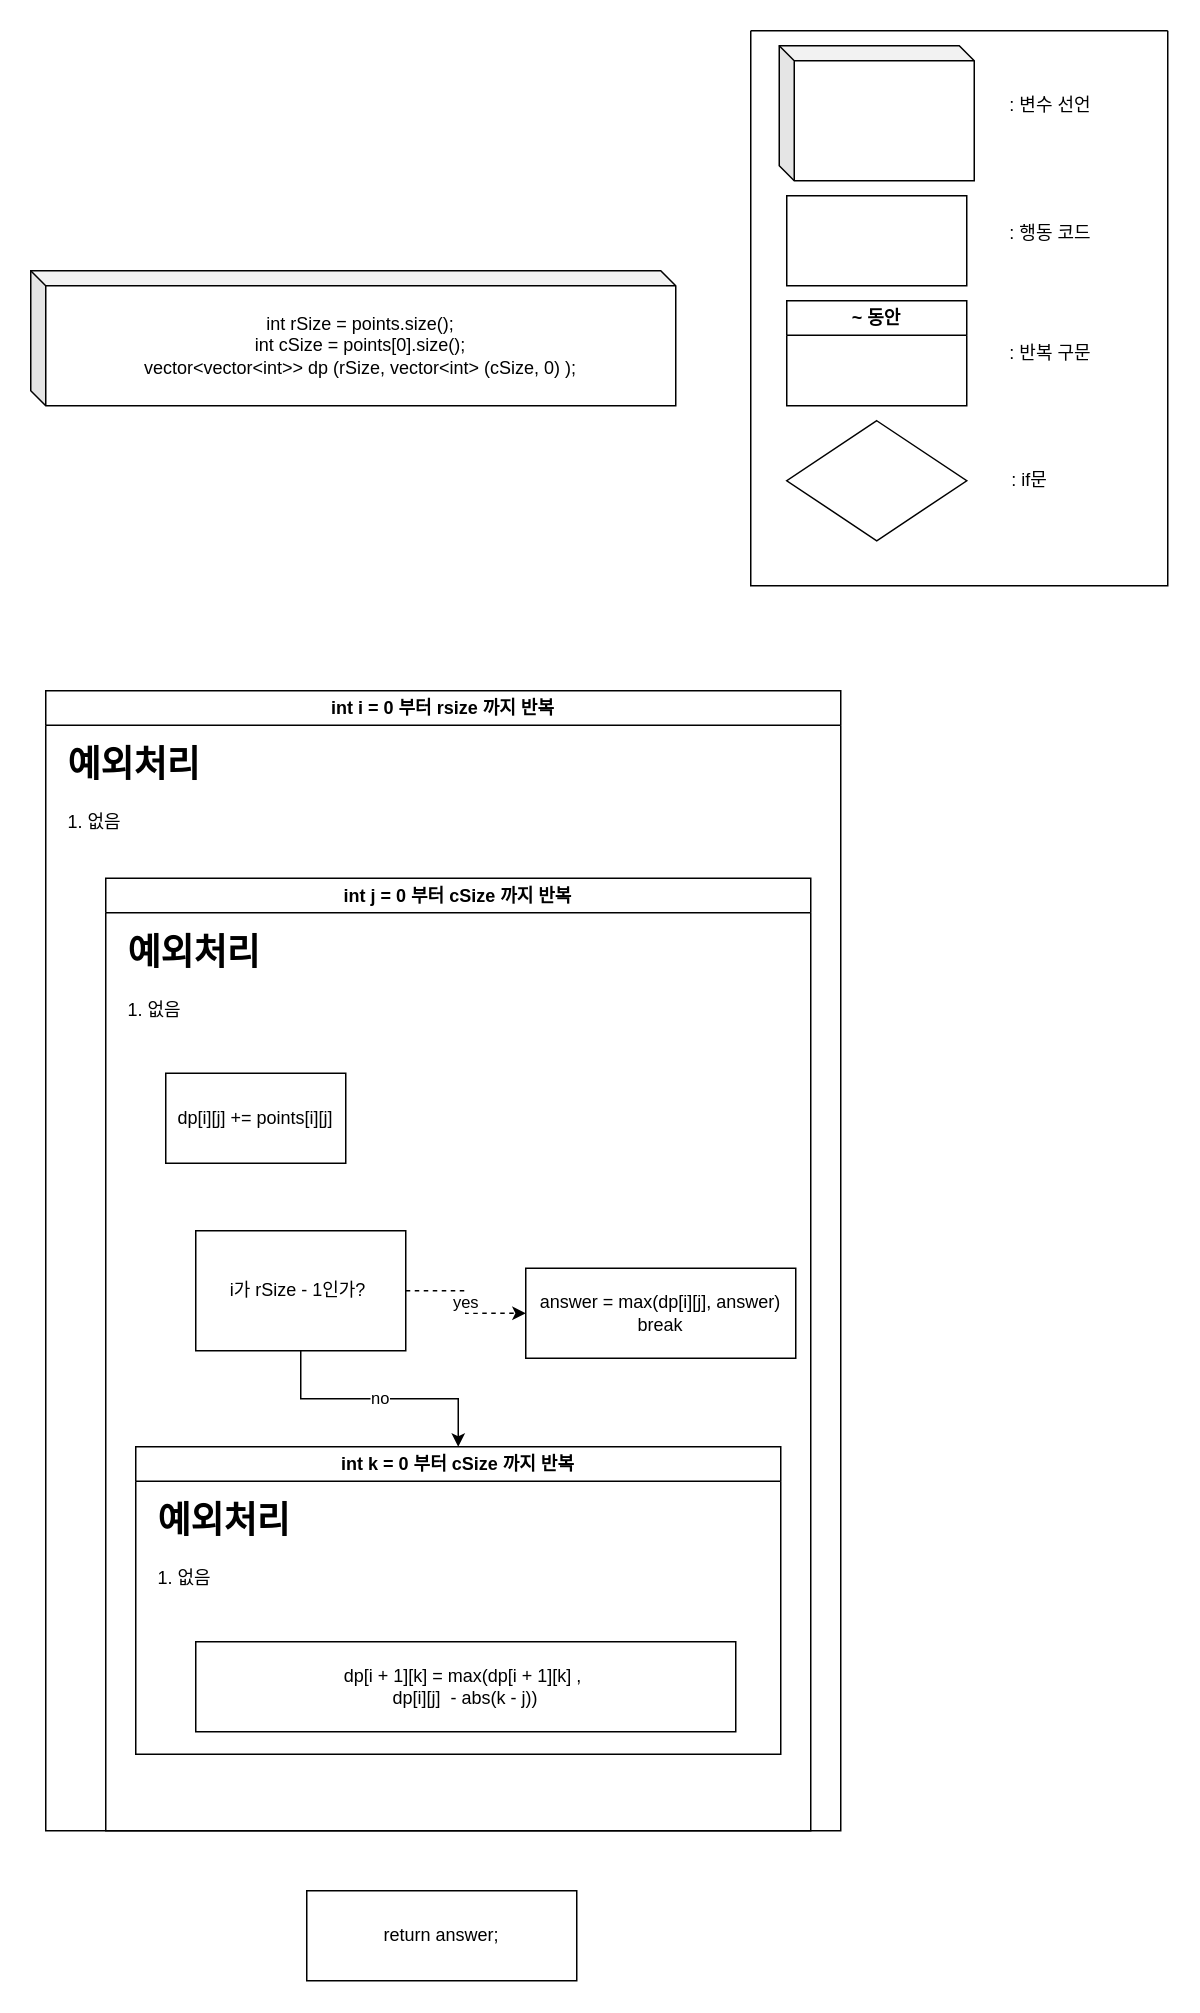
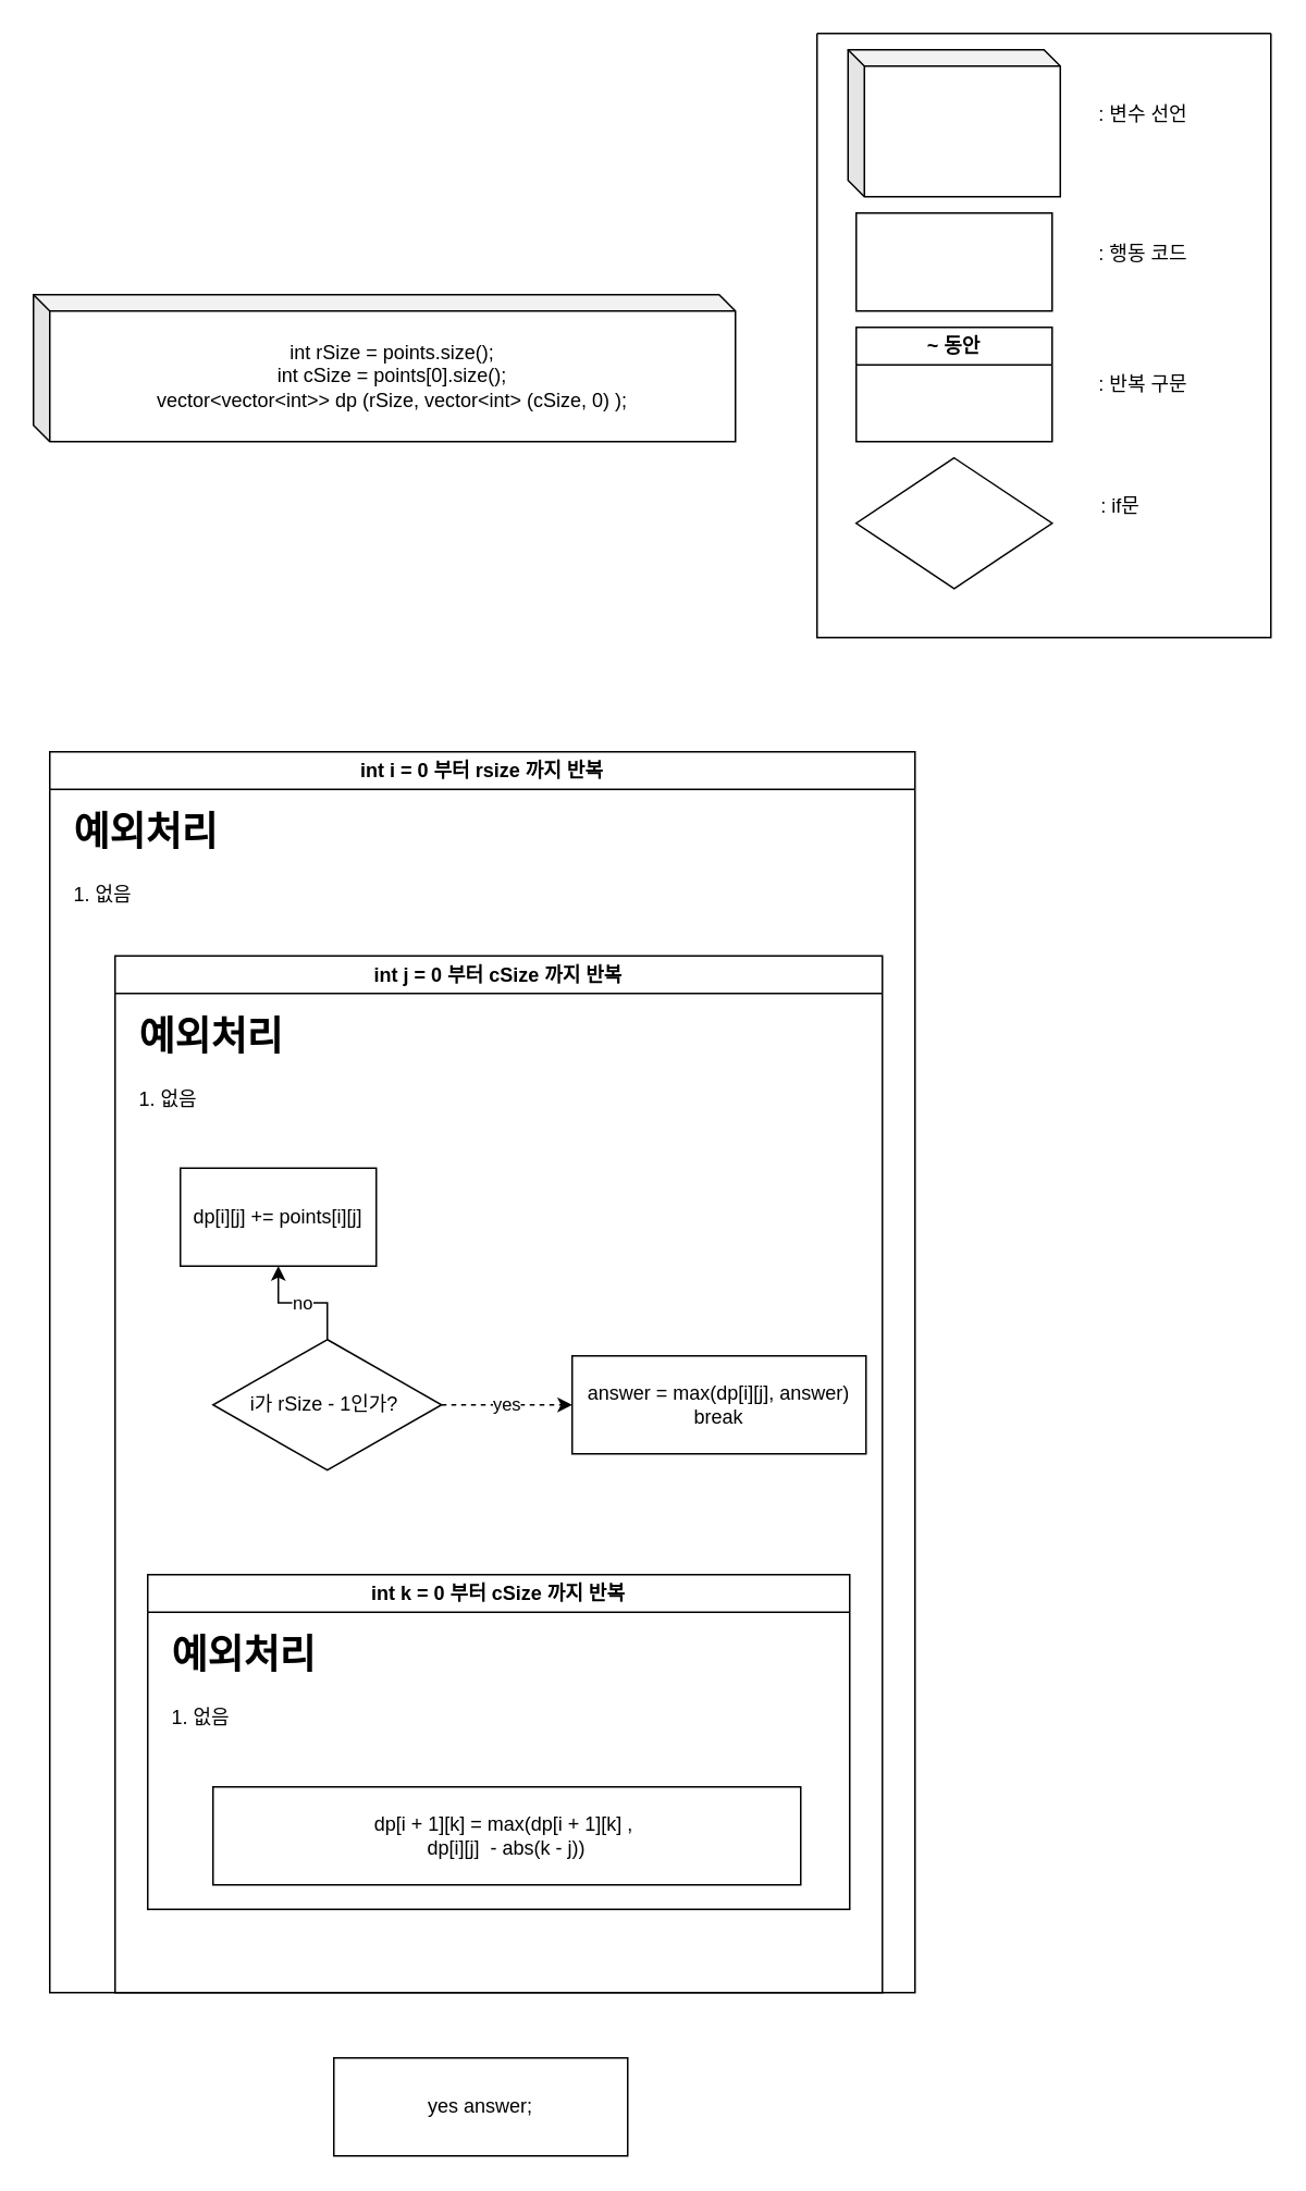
  <mxCell id="0" />
  <mxCell id="1" parent="0" />
  <mxCell id="2" value="int rSize = points.size();&lt;br&gt;int cSize = points[0].size();&lt;br&gt;vector&amp;lt;vector&amp;lt;int&amp;gt;&amp;gt; dp (rSize, vector&amp;lt;int&amp;gt; (cSize, 0) );" style="shape=cube;whiteSpace=wrap;html=1;boundedLbl=1;backgroundOutline=1;darkOpacity=0.05;darkOpacity2=0.1;size=10;" vertex="1" parent="1"><mxGeometry x="20" y="180" width="430" height="90" as="geometry" /></mxCell>
  <mxCell id="3" value="" style="swimlane;startSize=0;" vertex="1" parent="1"><mxGeometry x="500" y="20" width="278" height="370" as="geometry" /></mxCell>
  <mxCell id="4" value=": 변수 선언" style="text;html=1;align=center;verticalAlign=middle;whiteSpace=wrap;rounded=0;" vertex="1" parent="3"><mxGeometry x="170" y="35" width="60" height="30" as="geometry" /></mxCell>
  <mxCell id="5" value="" style="rounded=0;whiteSpace=wrap;html=1;" vertex="1" parent="3"><mxGeometry x="24" y="110" width="120" height="60" as="geometry" /></mxCell>
  <mxCell id="6" value=": 행동 코드" style="text;html=1;align=center;verticalAlign=middle;whiteSpace=wrap;rounded=0;" vertex="1" parent="3"><mxGeometry x="170" y="120" width="60" height="30" as="geometry" /></mxCell>
  <mxCell id="7" value="~ 동안" style="swimlane;whiteSpace=wrap;html=1;" vertex="1" parent="3"><mxGeometry x="24" y="180" width="120" height="70" as="geometry" /></mxCell>
  <mxCell id="8" value=": 반복 구문" style="text;html=1;align=center;verticalAlign=middle;whiteSpace=wrap;rounded=0;" vertex="1" parent="3"><mxGeometry x="170" y="200" width="60" height="30" as="geometry" /></mxCell>
  <mxCell id="9" value="" style="rhombus;whiteSpace=wrap;html=1;" vertex="1" parent="3"><mxGeometry x="24" y="260" width="120" height="80" as="geometry" /></mxCell>
- <mxCell id="10" value=": if문" style="text;html=1;align=center;verticalAlign=middle;whiteSpace=wrap;rounded=0;" vertex="1" parent="3"><mxGeometry x="156" y="285" width="60" height="30" as="geometry" /></mxCell>
+ <mxCell id="10" value=": if문" style="text;html=1;align=center;verticalAlign=middle;whiteSpace=wrap;rounded=0;" vertex="1" parent="3"><mxGeometry x="156" y="275" width="60" height="30" as="geometry" /></mxCell>
  <mxCell id="11" value="" style="shape=cube;whiteSpace=wrap;html=1;boundedLbl=1;backgroundOutline=1;darkOpacity=0.05;darkOpacity2=0.1;size=10;" vertex="1" parent="3"><mxGeometry x="19" y="10" width="130" height="90" as="geometry" /></mxCell>
  <mxCell id="12" value="int i = 0 부터 rsize 까지 반복" style="swimlane;whiteSpace=wrap;html=1;" vertex="1" parent="1"><mxGeometry x="30" y="460" width="530" height="760" as="geometry" /></mxCell>
  <mxCell id="13" value="&lt;h1&gt;예외처리&lt;/h1&gt;&lt;p&gt;1. 없음&lt;/p&gt;" style="text;html=1;strokeColor=none;fillColor=none;spacing=5;spacingTop=-20;whiteSpace=wrap;overflow=hidden;rounded=0;" vertex="1" parent="12"><mxGeometry x="10" y="30" width="386" height="120" as="geometry" /></mxCell>
  <mxCell id="14" value="int j = 0 부터 cSize 까지 반복" style="swimlane;whiteSpace=wrap;html=1;" vertex="1" parent="12"><mxGeometry x="40" y="125" width="470" height="635" as="geometry" /></mxCell>
  <mxCell id="15" value="&lt;h1&gt;예외처리&lt;/h1&gt;&lt;p&gt;1. 없음&lt;/p&gt;" style="text;html=1;strokeColor=none;fillColor=none;spacing=5;spacingTop=-20;whiteSpace=wrap;overflow=hidden;rounded=0;" vertex="1" parent="14"><mxGeometry x="10" y="30" width="386" height="120" as="geometry" /></mxCell>
  <mxCell id="16" value="dp[i][j] += points[i][j]" style="rounded=0;whiteSpace=wrap;html=1;" vertex="1" parent="14"><mxGeometry x="40" y="130" width="120" height="60" as="geometry" /></mxCell>
  <mxCell id="17" value="int k = 0 부터 cSize 까지 반복" style="swimlane;whiteSpace=wrap;html=1;" vertex="1" parent="14"><mxGeometry x="20" y="379" width="430" height="205" as="geometry" /></mxCell>
  <mxCell id="18" value="&lt;h1&gt;예외처리&lt;/h1&gt;&lt;p&gt;1. 없음&lt;/p&gt;" style="text;html=1;strokeColor=none;fillColor=none;spacing=5;spacingTop=-20;whiteSpace=wrap;overflow=hidden;rounded=0;" vertex="1" parent="17"><mxGeometry x="10" y="30" width="386" height="120" as="geometry" /></mxCell>
  <mxCell id="19" value="dp[i + 1][k] = max(dp[i + 1][k]&amp;nbsp;,&amp;nbsp;&lt;br&gt;dp[i][j]&amp;nbsp; - abs(k - j))" style="rounded=0;whiteSpace=wrap;html=1;" vertex="1" parent="17"><mxGeometry x="40" y="130" width="360" height="60" as="geometry" /></mxCell>
  <mxCell id="20" value="yes" style="edgeStyle=orthogonalEdgeStyle;rounded=0;orthogonalLoop=1;jettySize=auto;html=1;dashed=1;" edge="1" parent="14" source="22" target="23"><mxGeometry relative="1" as="geometry" /></mxCell>
- <mxCell id="21" value="no" style="edgeStyle=orthogonalEdgeStyle;rounded=0;orthogonalLoop=1;jettySize=auto;html=1;" edge="1" parent="14" source="22" target="17"><mxGeometry relative="1" as="geometry" /></mxCell>
- <mxCell id="22" value="i가 rSize - 1인가?&amp;nbsp;" style="whiteSpace=wrap;html=1;rounded=0;" vertex="1" parent="14"><mxGeometry x="60" y="235" width="140" height="80" as="geometry" /></mxCell>
- <mxCell id="23" value="answer = max(dp[i][j], answer)&lt;br&gt;break" style="whiteSpace=wrap;html=1;rounded=0;" vertex="1" parent="14"><mxGeometry x="280" y="260" width="180" height="60" as="geometry" /></mxCell>
- <mxCell id="24" value="return answer;" style="whiteSpace=wrap;html=1;rounded=0;" vertex="1" parent="1"><mxGeometry x="204" y="1260" width="180" height="60" as="geometry" /></mxCell>
+ <mxCell id="21" value="no" style="edgeStyle=orthogonalEdgeStyle;rounded=0;orthogonalLoop=1;jettySize=auto;html=1;" edge="1" parent="14" source="22" target="16"><mxGeometry relative="1" as="geometry" /></mxCell>
+ <mxCell id="22" value="i가 rSize - 1인가?&amp;nbsp;" style="rhombus;whiteSpace=wrap;html=1;" vertex="1" parent="14"><mxGeometry x="60" y="235" width="140" height="80" as="geometry" /></mxCell>
+ <mxCell id="23" value="answer = max(dp[i][j], answer)&lt;br&gt;break" style="whiteSpace=wrap;html=1;rounded=0;" vertex="1" parent="14"><mxGeometry x="280" y="245" width="180" height="60" as="geometry" /></mxCell>
+ <mxCell id="24" value="yes answer;" style="whiteSpace=wrap;html=1;rounded=0;" vertex="1" parent="1"><mxGeometry x="204" y="1260" width="180" height="60" as="geometry" /></mxCell>
